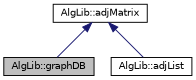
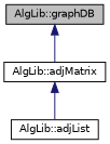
  digraph {
    node [color=black fillcolor=white fontname=Helvetica fontsize=10 shape=record style=filled]
    edge [color=midnightblue dir=back fontname=Helvetica fontsize=10 labelfontname=Helvetica labelfontsize=10 style=solid]
    n1 [fillcolor=grey75 fontcolor=black height=0.2 label="AlgLib::graphDB" width=0.4]
    n2 [height=0.2 label="AlgLib::adjMatrix" width=0.4]
    n3 [height=0.2 label="AlgLib::adjList" width=0.4]
-   n2 -> n1
+   n1 -> n2
    n2 -> n3
  }
